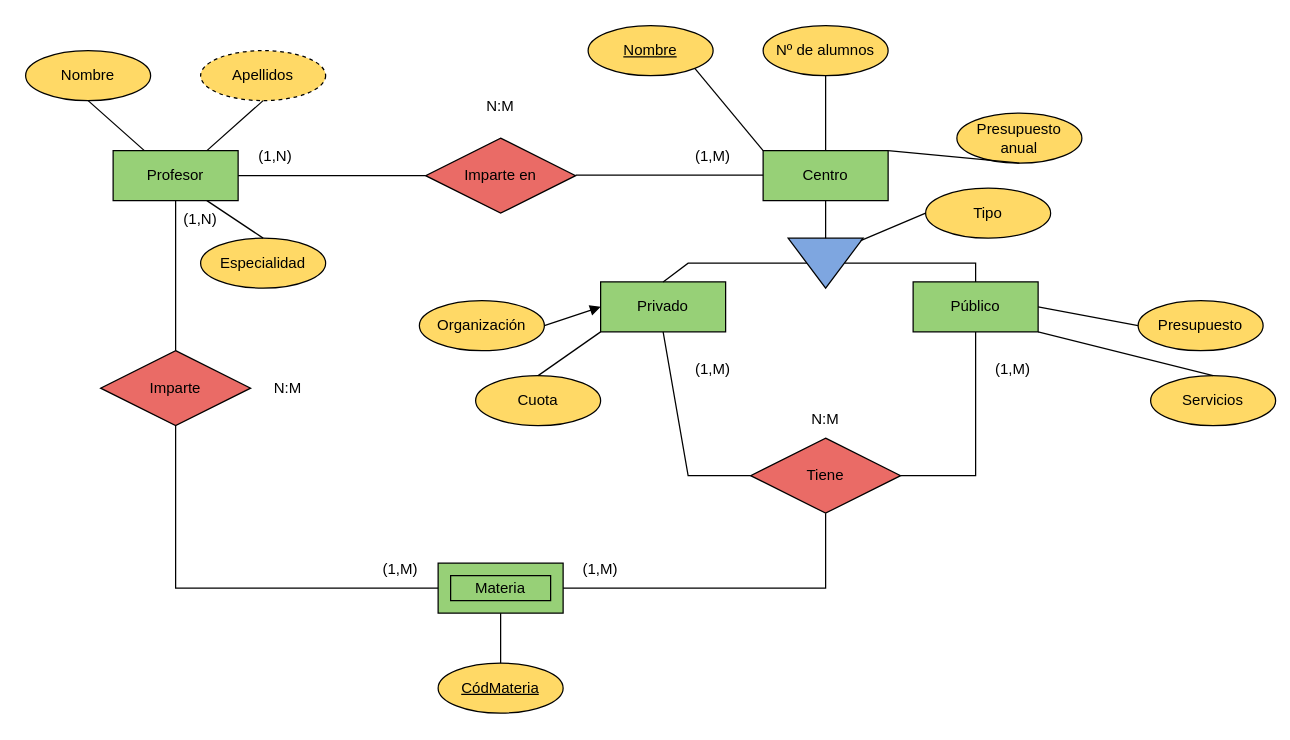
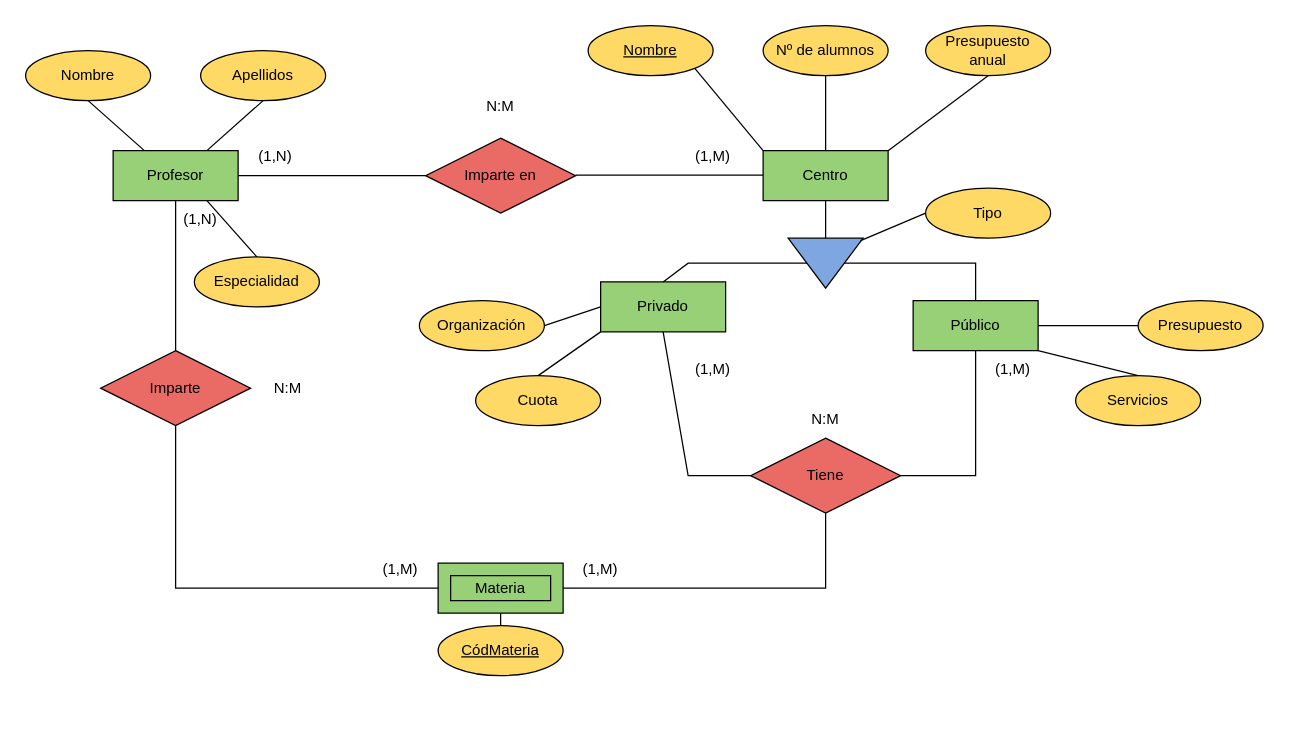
  <mxCell id="0" />
  <mxCell id="1" parent="0" />
  <mxCell id="2" value="Centro" style="whiteSpace=wrap;html=1;align=center;fillColor=#97D077;" vertex="1" parent="1"><mxGeometry x="610" y="120" width="100" height="40" as="geometry" /></mxCell>
  <mxCell id="3" value="Privado" style="whiteSpace=wrap;html=1;align=center;fillColor=#97D077;" vertex="1" parent="1"><mxGeometry x="480" y="225" width="100" height="40" as="geometry" /></mxCell>
- <mxCell id="4" value="Público" style="whiteSpace=wrap;html=1;align=center;fillColor=#97D077;" vertex="1" parent="1"><mxGeometry x="730" y="225" width="100" height="40" as="geometry" /></mxCell>
+ <mxCell id="4" value="Público" style="whiteSpace=wrap;html=1;align=center;fillColor=#97D077;" vertex="1" parent="1"><mxGeometry x="730" y="240" width="100" height="40" as="geometry" /></mxCell>
  <mxCell id="5" value="Profesor" style="whiteSpace=wrap;html=1;align=center;fillColor=#97D077;" vertex="1" parent="1"><mxGeometry x="90" y="120" width="100" height="40" as="geometry" /></mxCell>
  <mxCell id="6" value="Imparte en" style="shape=rhombus;perimeter=rhombusPerimeter;whiteSpace=wrap;html=1;align=center;fillColor=#EA6B66;" vertex="1" parent="1"><mxGeometry x="340" y="110" width="120" height="60" as="geometry" /></mxCell>
  <mxCell id="7" value="" style="triangle;whiteSpace=wrap;html=1;rotation=90;fillColor=#7EA6E0;" vertex="1" parent="1"><mxGeometry x="640" y="180" width="40" height="60" as="geometry" /></mxCell>
  <mxCell id="8" value="N:M" style="text;html=1;strokeColor=none;fillColor=none;align=center;verticalAlign=middle;whiteSpace=wrap;rounded=0;" vertex="1" parent="1"><mxGeometry x="370" y="70" width="60" height="30" as="geometry" /></mxCell>
  <mxCell id="9" value="Nombre" style="ellipse;whiteSpace=wrap;html=1;align=center;fillColor=#FFD966;" vertex="1" parent="1"><mxGeometry x="20" y="40" width="100" height="40" as="geometry" /></mxCell>
- <mxCell id="10" value="Especialidad" style="ellipse;whiteSpace=wrap;html=1;align=center;fillColor=#FFD966;" vertex="1" parent="1"><mxGeometry x="160" y="190" width="100" height="40" as="geometry" /></mxCell>
- <mxCell id="11" value="Apellidos" style="ellipse;whiteSpace=wrap;html=1;align=center;fillColor=#FFD966;dashed=1;" vertex="1" parent="1"><mxGeometry x="160" y="40" width="100" height="40" as="geometry" /></mxCell>
+ <mxCell id="10" value="Especialidad" style="ellipse;whiteSpace=wrap;html=1;align=center;fillColor=#FFD966;" vertex="1" parent="1"><mxGeometry x="155" y="205" width="100" height="40" as="geometry" /></mxCell>
+ <mxCell id="11" value="Apellidos" style="ellipse;whiteSpace=wrap;html=1;align=center;fillColor=#FFD966;" vertex="1" parent="1"><mxGeometry x="160" y="40" width="100" height="40" as="geometry" /></mxCell>
  <mxCell id="12" value="Tipo" style="ellipse;whiteSpace=wrap;html=1;align=center;fillColor=#FFD966;" vertex="1" parent="1"><mxGeometry x="740" y="150" width="100" height="40" as="geometry" /></mxCell>
  <mxCell id="13" value="Materia" style="whiteSpace=wrap;html=1;align=center;fillColor=#97D077;" vertex="1" parent="1"><mxGeometry x="350" y="450" width="100" height="40" as="geometry" /></mxCell>
  <mxCell id="14" value="Imparte" style="shape=rhombus;perimeter=rhombusPerimeter;whiteSpace=wrap;html=1;align=center;fillColor=#EA6B66;" vertex="1" parent="1"><mxGeometry x="80" y="280" width="120" height="60" as="geometry" /></mxCell>
  <mxCell id="15" value="Tiene" style="shape=rhombus;perimeter=rhombusPerimeter;whiteSpace=wrap;html=1;align=center;fillColor=#EA6B66;" vertex="1" parent="1"><mxGeometry x="600" y="350" width="120" height="60" as="geometry" /></mxCell>
  <mxCell id="16" value="&lt;u&gt;Nombre&lt;/u&gt;" style="ellipse;whiteSpace=wrap;html=1;align=center;fillColor=#FFD966;" vertex="1" parent="1"><mxGeometry x="470" y="20" width="100" height="40" as="geometry" /></mxCell>
- <mxCell id="17" value="Presupuesto anual" style="ellipse;whiteSpace=wrap;html=1;align=center;fillColor=#FFD966;" vertex="1" parent="1"><mxGeometry x="765" y="90" width="100" height="40" as="geometry" /></mxCell>
+ <mxCell id="17" value="Presupuesto anual" style="ellipse;whiteSpace=wrap;html=1;align=center;fillColor=#FFD966;" vertex="1" parent="1"><mxGeometry x="740" y="20" width="100" height="40" as="geometry" /></mxCell>
  <mxCell id="18" value="Nº de alumnos" style="ellipse;whiteSpace=wrap;html=1;align=center;fillColor=#FFD966;" vertex="1" parent="1"><mxGeometry x="610" y="20" width="100" height="40" as="geometry" /></mxCell>
  <mxCell id="19" value="Presupuesto" style="ellipse;whiteSpace=wrap;html=1;align=center;fillColor=#FFD966;" vertex="1" parent="1"><mxGeometry x="910" y="240" width="100" height="40" as="geometry" /></mxCell>
- <mxCell id="20" value="Servicios" style="ellipse;whiteSpace=wrap;html=1;align=center;fillColor=#FFD966;" vertex="1" parent="1"><mxGeometry x="920" y="300" width="100" height="40" as="geometry" /></mxCell>
+ <mxCell id="20" value="Servicios" style="ellipse;whiteSpace=wrap;html=1;align=center;fillColor=#FFD966;" vertex="1" parent="1"><mxGeometry x="860" y="300" width="100" height="40" as="geometry" /></mxCell>
  <mxCell id="21" value="Organización" style="ellipse;whiteSpace=wrap;html=1;align=center;fillColor=#FFD966;" vertex="1" parent="1"><mxGeometry x="335" y="240" width="100" height="40" as="geometry" /></mxCell>
  <mxCell id="22" value="Cuota" style="ellipse;whiteSpace=wrap;html=1;align=center;fillColor=#FFD966;" vertex="1" parent="1"><mxGeometry x="380" y="300" width="100" height="40" as="geometry" /></mxCell>
  <mxCell id="23" value="" style="endArrow=none;html=1;rounded=0;exitX=1;exitY=0.5;exitDx=0;exitDy=0;entryX=0;entryY=0.5;entryDx=0;entryDy=0;" edge="1" parent="1" source="5" target="6"><mxGeometry width="50" height="50" relative="1" as="geometry"><mxPoint x="410" y="300" as="sourcePoint" /><mxPoint x="460" y="250" as="targetPoint" /></mxGeometry></mxCell>
  <mxCell id="24" value="" style="endArrow=none;html=1;rounded=0;exitX=1;exitY=0.5;exitDx=0;exitDy=0;entryX=0;entryY=0.5;entryDx=0;entryDy=0;" edge="1" parent="1"><mxGeometry width="50" height="50" relative="1" as="geometry"><mxPoint x="460" y="139.5" as="sourcePoint" /><mxPoint x="610" y="139.5" as="targetPoint" /></mxGeometry></mxCell>
  <mxCell id="25" value="" style="endArrow=none;html=1;rounded=0;entryX=0.25;entryY=0;entryDx=0;entryDy=0;exitX=0.5;exitY=1;exitDx=0;exitDy=0;" edge="1" parent="1" source="9" target="5"><mxGeometry width="50" height="50" relative="1" as="geometry"><mxPoint x="410" y="300" as="sourcePoint" /><mxPoint x="460" y="250" as="targetPoint" /></mxGeometry></mxCell>
  <mxCell id="26" value="" style="endArrow=none;html=1;rounded=0;entryX=0.75;entryY=0;entryDx=0;entryDy=0;exitX=0.5;exitY=1;exitDx=0;exitDy=0;" edge="1" parent="1" source="11" target="5"><mxGeometry width="50" height="50" relative="1" as="geometry"><mxPoint x="130" y="90" as="sourcePoint" /><mxPoint x="175" y="130" as="targetPoint" /></mxGeometry></mxCell>
  <mxCell id="27" value="" style="endArrow=none;html=1;rounded=0;entryX=0.5;entryY=0;entryDx=0;entryDy=0;exitX=0.75;exitY=1;exitDx=0;exitDy=0;" edge="1" parent="1" source="5" target="10"><mxGeometry width="50" height="50" relative="1" as="geometry"><mxPoint x="220" y="90" as="sourcePoint" /><mxPoint x="175" y="130" as="targetPoint" /></mxGeometry></mxCell>
  <mxCell id="28" value="" style="endArrow=none;html=1;rounded=0;entryX=0;entryY=0;entryDx=0;entryDy=0;exitX=1;exitY=1;exitDx=0;exitDy=0;" edge="1" parent="1" source="16" target="2"><mxGeometry width="50" height="50" relative="1" as="geometry"><mxPoint x="410" y="300" as="sourcePoint" /><mxPoint x="460" y="250" as="targetPoint" /></mxGeometry></mxCell>
  <mxCell id="29" value="" style="endArrow=none;html=1;rounded=0;entryX=0.5;entryY=0;entryDx=0;entryDy=0;exitX=0.5;exitY=1;exitDx=0;exitDy=0;" edge="1" parent="1" source="18" target="2"><mxGeometry width="50" height="50" relative="1" as="geometry"><mxPoint x="565" y="64" as="sourcePoint" /><mxPoint x="620" y="130" as="targetPoint" /></mxGeometry></mxCell>
  <mxCell id="30" value="" style="endArrow=none;html=1;rounded=0;entryX=1;entryY=0;entryDx=0;entryDy=0;exitX=0.5;exitY=1;exitDx=0;exitDy=0;" edge="1" parent="1" source="17" target="2"><mxGeometry width="50" height="50" relative="1" as="geometry"><mxPoint x="575" y="74" as="sourcePoint" /><mxPoint x="630" y="140" as="targetPoint" /></mxGeometry></mxCell>
  <mxCell id="31" value="" style="endArrow=none;html=1;rounded=0;entryX=0.5;entryY=1;entryDx=0;entryDy=0;exitX=0;exitY=0.5;exitDx=0;exitDy=0;" edge="1" parent="1" source="7" target="2"><mxGeometry width="50" height="50" relative="1" as="geometry"><mxPoint x="585" y="84" as="sourcePoint" /><mxPoint x="640" y="150" as="targetPoint" /></mxGeometry></mxCell>
  <mxCell id="32" value="" style="endArrow=none;html=1;rounded=0;entryX=0.5;entryY=0;entryDx=0;entryDy=0;exitX=0.5;exitY=1;exitDx=0;exitDy=0;" edge="1" parent="1" source="7" target="3"><mxGeometry width="50" height="50" relative="1" as="geometry"><mxPoint x="605" y="104" as="sourcePoint" /><mxPoint x="660" y="170" as="targetPoint" /><Array as="points"><mxPoint x="550" y="210" /></Array></mxGeometry></mxCell>
  <mxCell id="33" value="" style="endArrow=none;html=1;rounded=0;entryX=0.5;entryY=0;entryDx=0;entryDy=0;exitX=0.5;exitY=0;exitDx=0;exitDy=0;" edge="1" parent="1" source="7" target="4"><mxGeometry width="50" height="50" relative="1" as="geometry"><mxPoint x="710" y="160" as="sourcePoint" /><mxPoint x="765" y="226" as="targetPoint" /><Array as="points"><mxPoint x="780" y="210" /></Array></mxGeometry></mxCell>
  <mxCell id="34" value="" style="endArrow=none;html=1;rounded=0;entryX=1;entryY=0.5;entryDx=0;entryDy=0;exitX=0;exitY=0.5;exitDx=0;exitDy=0;" edge="1" parent="1" source="19" target="4"><mxGeometry width="50" height="50" relative="1" as="geometry"><mxPoint x="410" y="300" as="sourcePoint" /><mxPoint x="460" y="250" as="targetPoint" /></mxGeometry></mxCell>
  <mxCell id="35" value="" style="endArrow=none;html=1;rounded=0;entryX=1;entryY=1;entryDx=0;entryDy=0;exitX=0.5;exitY=0;exitDx=0;exitDy=0;" edge="1" parent="1" source="20" target="4"><mxGeometry width="50" height="50" relative="1" as="geometry"><mxPoint x="410" y="300" as="sourcePoint" /><mxPoint x="460" y="250" as="targetPoint" /></mxGeometry></mxCell>
- <mxCell id="36" value="" style="endArrow=block;html=1;rounded=0;entryX=0;entryY=0.5;entryDx=0;entryDy=0;exitX=1;exitY=0.5;exitDx=0;exitDy=0;" edge="1" parent="1" source="21" target="3"><mxGeometry width="50" height="50" relative="1" as="geometry"><mxPoint x="410" y="300" as="sourcePoint" /><mxPoint x="460" y="250" as="targetPoint" /></mxGeometry></mxCell>
+ <mxCell id="36" value="" style="endArrow=none;html=1;rounded=0;entryX=0;entryY=0.5;entryDx=0;entryDy=0;exitX=1;exitY=0.5;exitDx=0;exitDy=0;" edge="1" parent="1" source="21" target="3"><mxGeometry width="50" height="50" relative="1" as="geometry"><mxPoint x="410" y="300" as="sourcePoint" /><mxPoint x="460" y="250" as="targetPoint" /></mxGeometry></mxCell>
  <mxCell id="37" value="" style="endArrow=none;html=1;rounded=0;entryX=0;entryY=1;entryDx=0;entryDy=0;exitX=0.5;exitY=0;exitDx=0;exitDy=0;" edge="1" parent="1" source="22" target="3"><mxGeometry width="50" height="50" relative="1" as="geometry"><mxPoint x="410" y="300" as="sourcePoint" /><mxPoint x="460" y="250" as="targetPoint" /></mxGeometry></mxCell>
  <mxCell id="38" value="" style="endArrow=none;html=1;rounded=0;entryX=0.5;entryY=1;entryDx=0;entryDy=0;exitX=1;exitY=0.5;exitDx=0;exitDy=0;" edge="1" parent="1" source="13" target="15"><mxGeometry width="50" height="50" relative="1" as="geometry"><mxPoint x="410" y="300" as="sourcePoint" /><mxPoint x="460" y="250" as="targetPoint" /><Array as="points"><mxPoint x="660" y="470" /></Array></mxGeometry></mxCell>
  <mxCell id="39" value="" style="endArrow=none;html=1;rounded=0;entryX=0.5;entryY=1;entryDx=0;entryDy=0;exitX=0;exitY=0.5;exitDx=0;exitDy=0;" edge="1" parent="1" source="13" target="14"><mxGeometry width="50" height="50" relative="1" as="geometry"><mxPoint x="410" y="300" as="sourcePoint" /><mxPoint x="460" y="250" as="targetPoint" /><Array as="points"><mxPoint x="140" y="470" /></Array></mxGeometry></mxCell>
  <mxCell id="40" value="" style="endArrow=none;html=1;rounded=0;entryX=0.5;entryY=1;entryDx=0;entryDy=0;" edge="1" parent="1" source="14" target="5"><mxGeometry width="50" height="50" relative="1" as="geometry"><mxPoint x="410" y="300" as="sourcePoint" /><mxPoint x="460" y="250" as="targetPoint" /></mxGeometry></mxCell>
  <mxCell id="41" value="" style="endArrow=none;html=1;rounded=0;entryX=0.5;entryY=1;entryDx=0;entryDy=0;exitX=0;exitY=0.5;exitDx=0;exitDy=0;" edge="1" parent="1" source="15" target="3"><mxGeometry width="50" height="50" relative="1" as="geometry"><mxPoint x="410" y="300" as="sourcePoint" /><mxPoint x="460" y="250" as="targetPoint" /><Array as="points"><mxPoint x="550" y="380" /></Array></mxGeometry></mxCell>
  <mxCell id="42" value="" style="endArrow=none;html=1;rounded=0;entryX=0.5;entryY=1;entryDx=0;entryDy=0;exitX=1;exitY=0.5;exitDx=0;exitDy=0;" edge="1" parent="1" source="15" target="4"><mxGeometry width="50" height="50" relative="1" as="geometry"><mxPoint x="410" y="300" as="sourcePoint" /><mxPoint x="460" y="250" as="targetPoint" /><Array as="points"><mxPoint x="780" y="380" /></Array></mxGeometry></mxCell>
  <mxCell id="43" value="(1,N)" style="text;html=1;strokeColor=none;fillColor=none;align=center;verticalAlign=middle;whiteSpace=wrap;rounded=0;" vertex="1" parent="1"><mxGeometry x="190" y="110" width="60" height="30" as="geometry" /></mxCell>
  <mxCell id="44" value="(1,M)" style="text;html=1;strokeColor=none;fillColor=none;align=center;verticalAlign=middle;whiteSpace=wrap;rounded=0;" vertex="1" parent="1"><mxGeometry x="540" y="110" width="60" height="30" as="geometry" /></mxCell>
  <mxCell id="45" value="N:M" style="text;html=1;strokeColor=none;fillColor=none;align=center;verticalAlign=middle;whiteSpace=wrap;rounded=0;" vertex="1" parent="1"><mxGeometry x="200" y="295" width="60" height="30" as="geometry" /></mxCell>
  <mxCell id="46" value="N:M" style="text;html=1;strokeColor=none;fillColor=none;align=center;verticalAlign=middle;whiteSpace=wrap;rounded=0;" vertex="1" parent="1"><mxGeometry x="630" y="320" width="60" height="30" as="geometry" /></mxCell>
  <mxCell id="47" value="(1,N)" style="text;html=1;strokeColor=none;fillColor=none;align=center;verticalAlign=middle;whiteSpace=wrap;rounded=0;" vertex="1" parent="1"><mxGeometry x="130" y="160" width="60" height="30" as="geometry" /></mxCell>
  <mxCell id="48" value="(1,M)" style="text;html=1;strokeColor=none;fillColor=none;align=center;verticalAlign=middle;whiteSpace=wrap;rounded=0;" vertex="1" parent="1"><mxGeometry x="290" y="440" width="60" height="30" as="geometry" /></mxCell>
  <mxCell id="49" value="(1,M)" style="text;html=1;strokeColor=none;fillColor=none;align=center;verticalAlign=middle;whiteSpace=wrap;rounded=0;" vertex="1" parent="1"><mxGeometry x="540" y="280" width="60" height="30" as="geometry" /></mxCell>
  <mxCell id="50" value="(1,M)" style="text;html=1;strokeColor=none;fillColor=none;align=center;verticalAlign=middle;whiteSpace=wrap;rounded=0;" vertex="1" parent="1"><mxGeometry x="450" y="440" width="60" height="30" as="geometry" /></mxCell>
  <mxCell id="51" value="(1,M)" style="text;html=1;strokeColor=none;fillColor=none;align=center;verticalAlign=middle;whiteSpace=wrap;rounded=0;" vertex="1" parent="1"><mxGeometry x="780" y="280" width="60" height="30" as="geometry" /></mxCell>
  <mxCell id="52" value="" style="rounded=0;whiteSpace=wrap;html=1;fillColor=none;strokeColor=#000000;" vertex="1" parent="1"><mxGeometry x="360" y="460" width="80" height="20" as="geometry" /></mxCell>
  <mxCell id="53" value="" style="endArrow=none;html=1;rounded=0;exitX=0.05;exitY=0.033;exitDx=0;exitDy=0;exitPerimeter=0;entryX=0;entryY=0.5;entryDx=0;entryDy=0;" edge="1" parent="1" source="7" target="12"><mxGeometry width="50" height="50" relative="1" as="geometry"><mxPoint x="670" y="200" as="sourcePoint" /><mxPoint x="740" y="170" as="targetPoint" /></mxGeometry></mxCell>
- <mxCell id="54" value="&lt;u&gt;CódMateria&lt;/u&gt;" style="ellipse;whiteSpace=wrap;html=1;align=center;fillColor=#FFD966;" vertex="1" parent="1"><mxGeometry x="350" y="530" width="100" height="40" as="geometry" /></mxCell>
+ <mxCell id="54" value="&lt;u&gt;CódMateria&lt;/u&gt;" style="ellipse;whiteSpace=wrap;html=1;align=center;fillColor=#FFD966;" vertex="1" parent="1"><mxGeometry x="350" y="500" width="100" height="40" as="geometry" /></mxCell>
  <mxCell id="55" value="" style="endArrow=none;html=1;rounded=0;entryX=0.5;entryY=1;entryDx=0;entryDy=0;exitX=0.5;exitY=0;exitDx=0;exitDy=0;" edge="1" parent="1" source="54" target="13"><mxGeometry width="50" height="50" relative="1" as="geometry"><mxPoint x="460" y="300" as="sourcePoint" /><mxPoint x="510" y="250" as="targetPoint" /></mxGeometry></mxCell>
